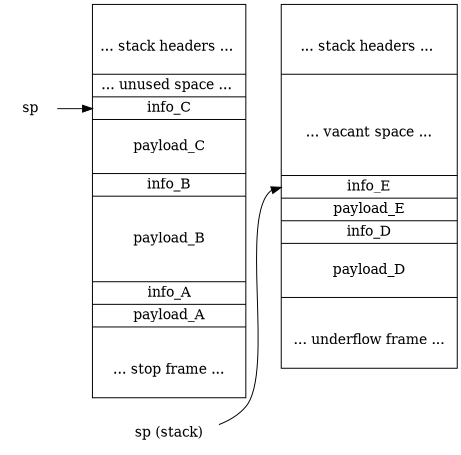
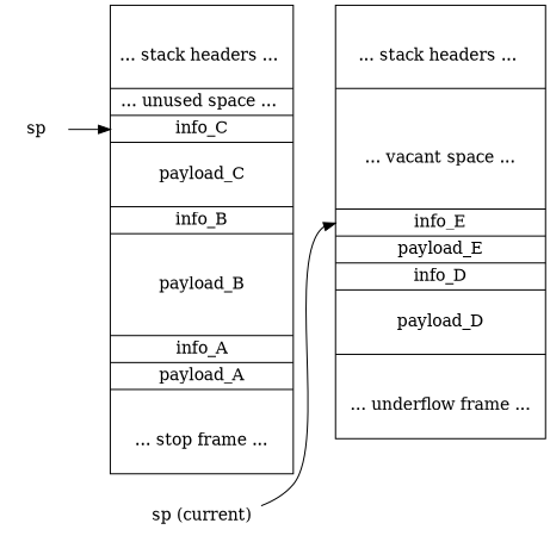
  digraph {
    rankdir=LR
    node [shape=record]
    edge [headport=top]
    n1 [label=" <top> \n\n... stack headers ... \n\n           | ... unused space ... \n            | <C> info_C                | \npayload_C\n\n                 | <B> info_B                | \n\npayload_B\n\n\n                 | <A> info_A                | payload_A\n                 | \n\n   ... stop frame ...   \n\n"]
    n2 [label=" <top> \n\n... stack headers ... \n\n           | \n\n\n ... vacant space ... \n\n\n            | <E> info_E                | payload_E                 | <D> info_D                | \npayload_D\n\n                 | <underflow> \n\n ... underflow frame ... \n\n"]
    n3 [label=sp shape=plaintext]
-   n4 [label="sp (stack)" shape=plaintext]
+   n4 [label="sp (current)" shape=plaintext]
    n1 -> n2 [style=invis tailport=top]
    n1 -> n2 [style=invis tailport=top]
    n3 -> n1 [headport=C]
    n4 -> n2 [headport=E]
  }
